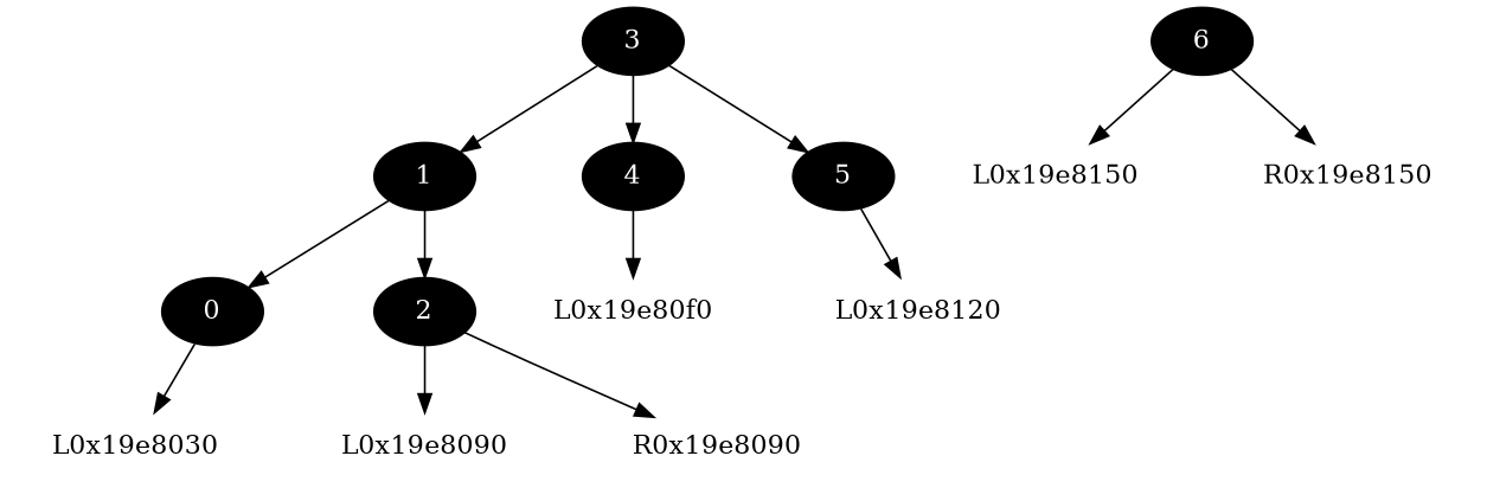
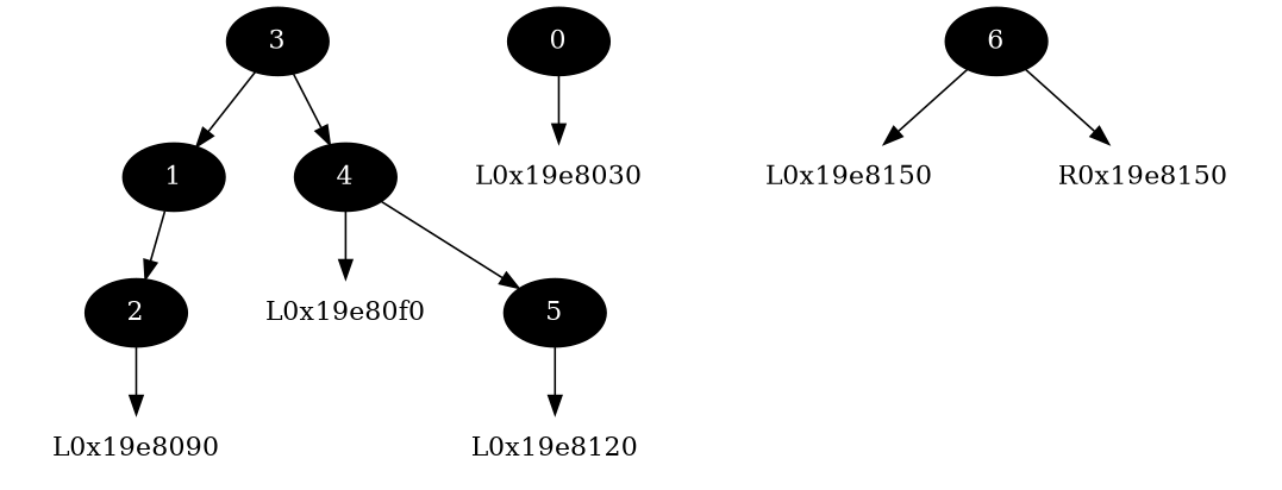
  digraph {
    node [color=black style=filled]
    3 [fontcolor=white]
    1 [fontcolor=white]
    4 [fontcolor=white]
    0 [fontcolor=white]
    2 [fontcolor=white]
    L0x19e80f0 [color=white]
    5 [fontcolor=white]
    L0x19e8030 [color=white]
    L0x19e8090 [color=white]
-   R0x19e8090 [color=white]
    L0x19e8120 [color=white]
    6 [fontcolor=white]
    L0x19e8150 [color=white]
    R0x19e8150 [color=white]
    3 -> 1
    3 -> 4
-   1 -> 0
    1 -> 2
    4 -> L0x19e80f0
-   3 -> 5
+   4 -> 5
    0 -> L0x19e8030
    2 -> L0x19e8090
-   2 -> R0x19e8090
    5 -> L0x19e8120
    6 -> L0x19e8150
    6 -> R0x19e8150
  }
